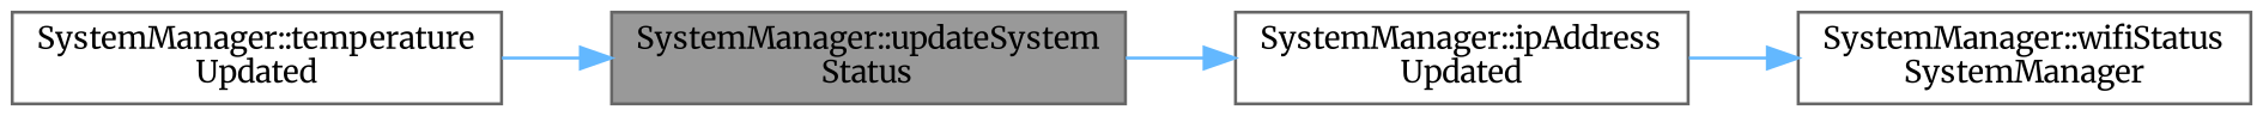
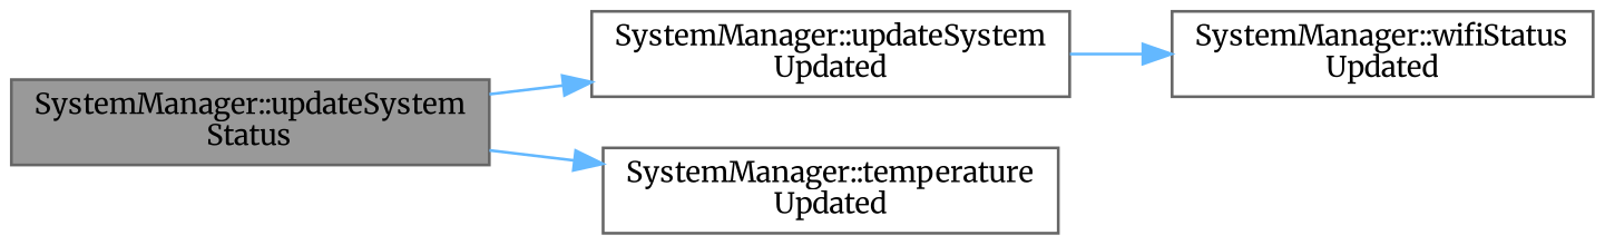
  digraph {
    fontname=Merriweather
    rankdir=LR
    node [color=grey40 fillcolor=white fontname=Merriweather fontsize=10 shape=box style=filled]
    edge [color=steelblue1 fontname=Merriweather fontsize=10 labelfontname=Helvetica labelfontsize=10 style=solid]
    n1 [color=gray40 fillcolor=grey60 fontcolor=black height=0.2 label="SystemManager::updateSystem\lStatus" width=0.4]
-   n2 [height=0.2 label="SystemManager::ipAddress\lUpdated" width=0.4]
+   n2 [height=0.2 label="SystemManager::updateSystem\lUpdated" width=0.4]
    n3 [height=0.2 label="SystemManager::temperature\lUpdated" width=0.4]
-   n4 [height=0.2 label="SystemManager::wifiStatus\lSystemManager" width=0.4]
+   n4 [height=0.2 label="SystemManager::wifiStatus\lUpdated" width=0.4]
    n1 -> n2
-   n3 -> n1
+   n1 -> n3
    n2 -> n4
  }
